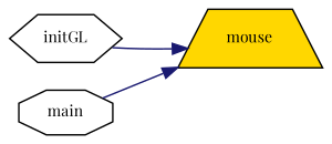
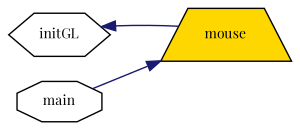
  digraph {
    fontname="Playfair Display"
    rankdir=RL
    node [color=black fillcolor=white fontname="Playfair Display" fontsize=10 style=filled]
    edge [color=midnightblue dir=back fontname="Playfair Display" fontsize=10 labelfontname=Helvetica labelfontsize=10 style=solid]
    n1 [fillcolor=gold fontcolor=black height=0.2 label=mouse shape=trapezium width=0.4]
    n2 [height=0.2 label=initGL shape=hexagon width=0.4]
    n3 [height=0.2 label=main shape=octagon width=0.4]
-   n1 -> n2
+   n2 -> n1
    n1 -> n3
  }
